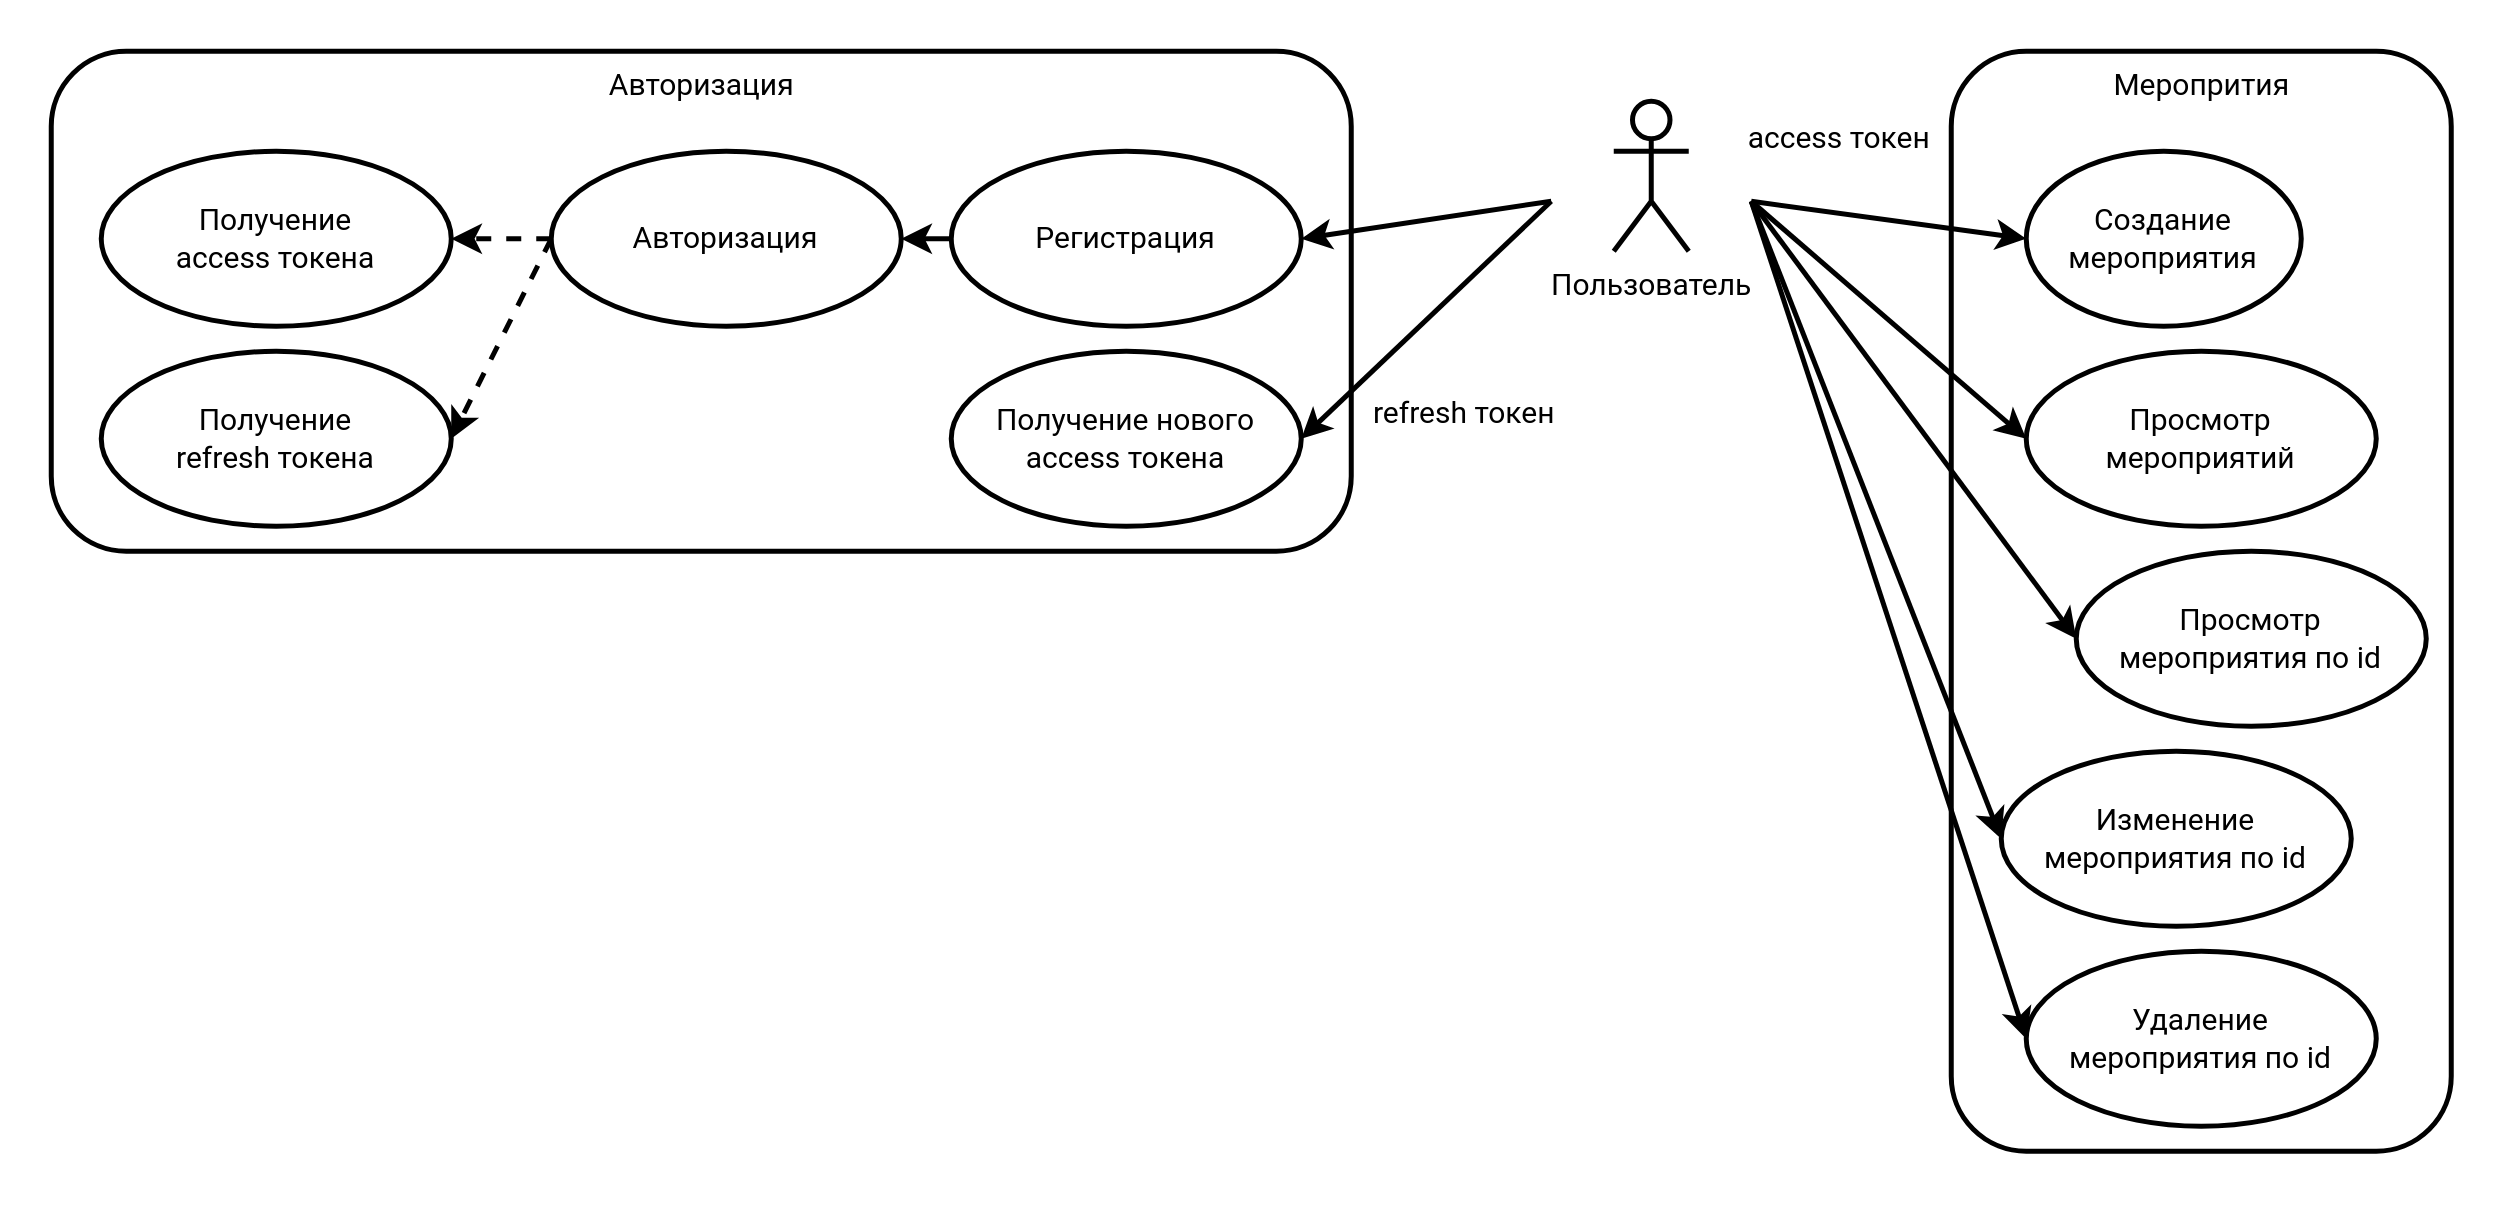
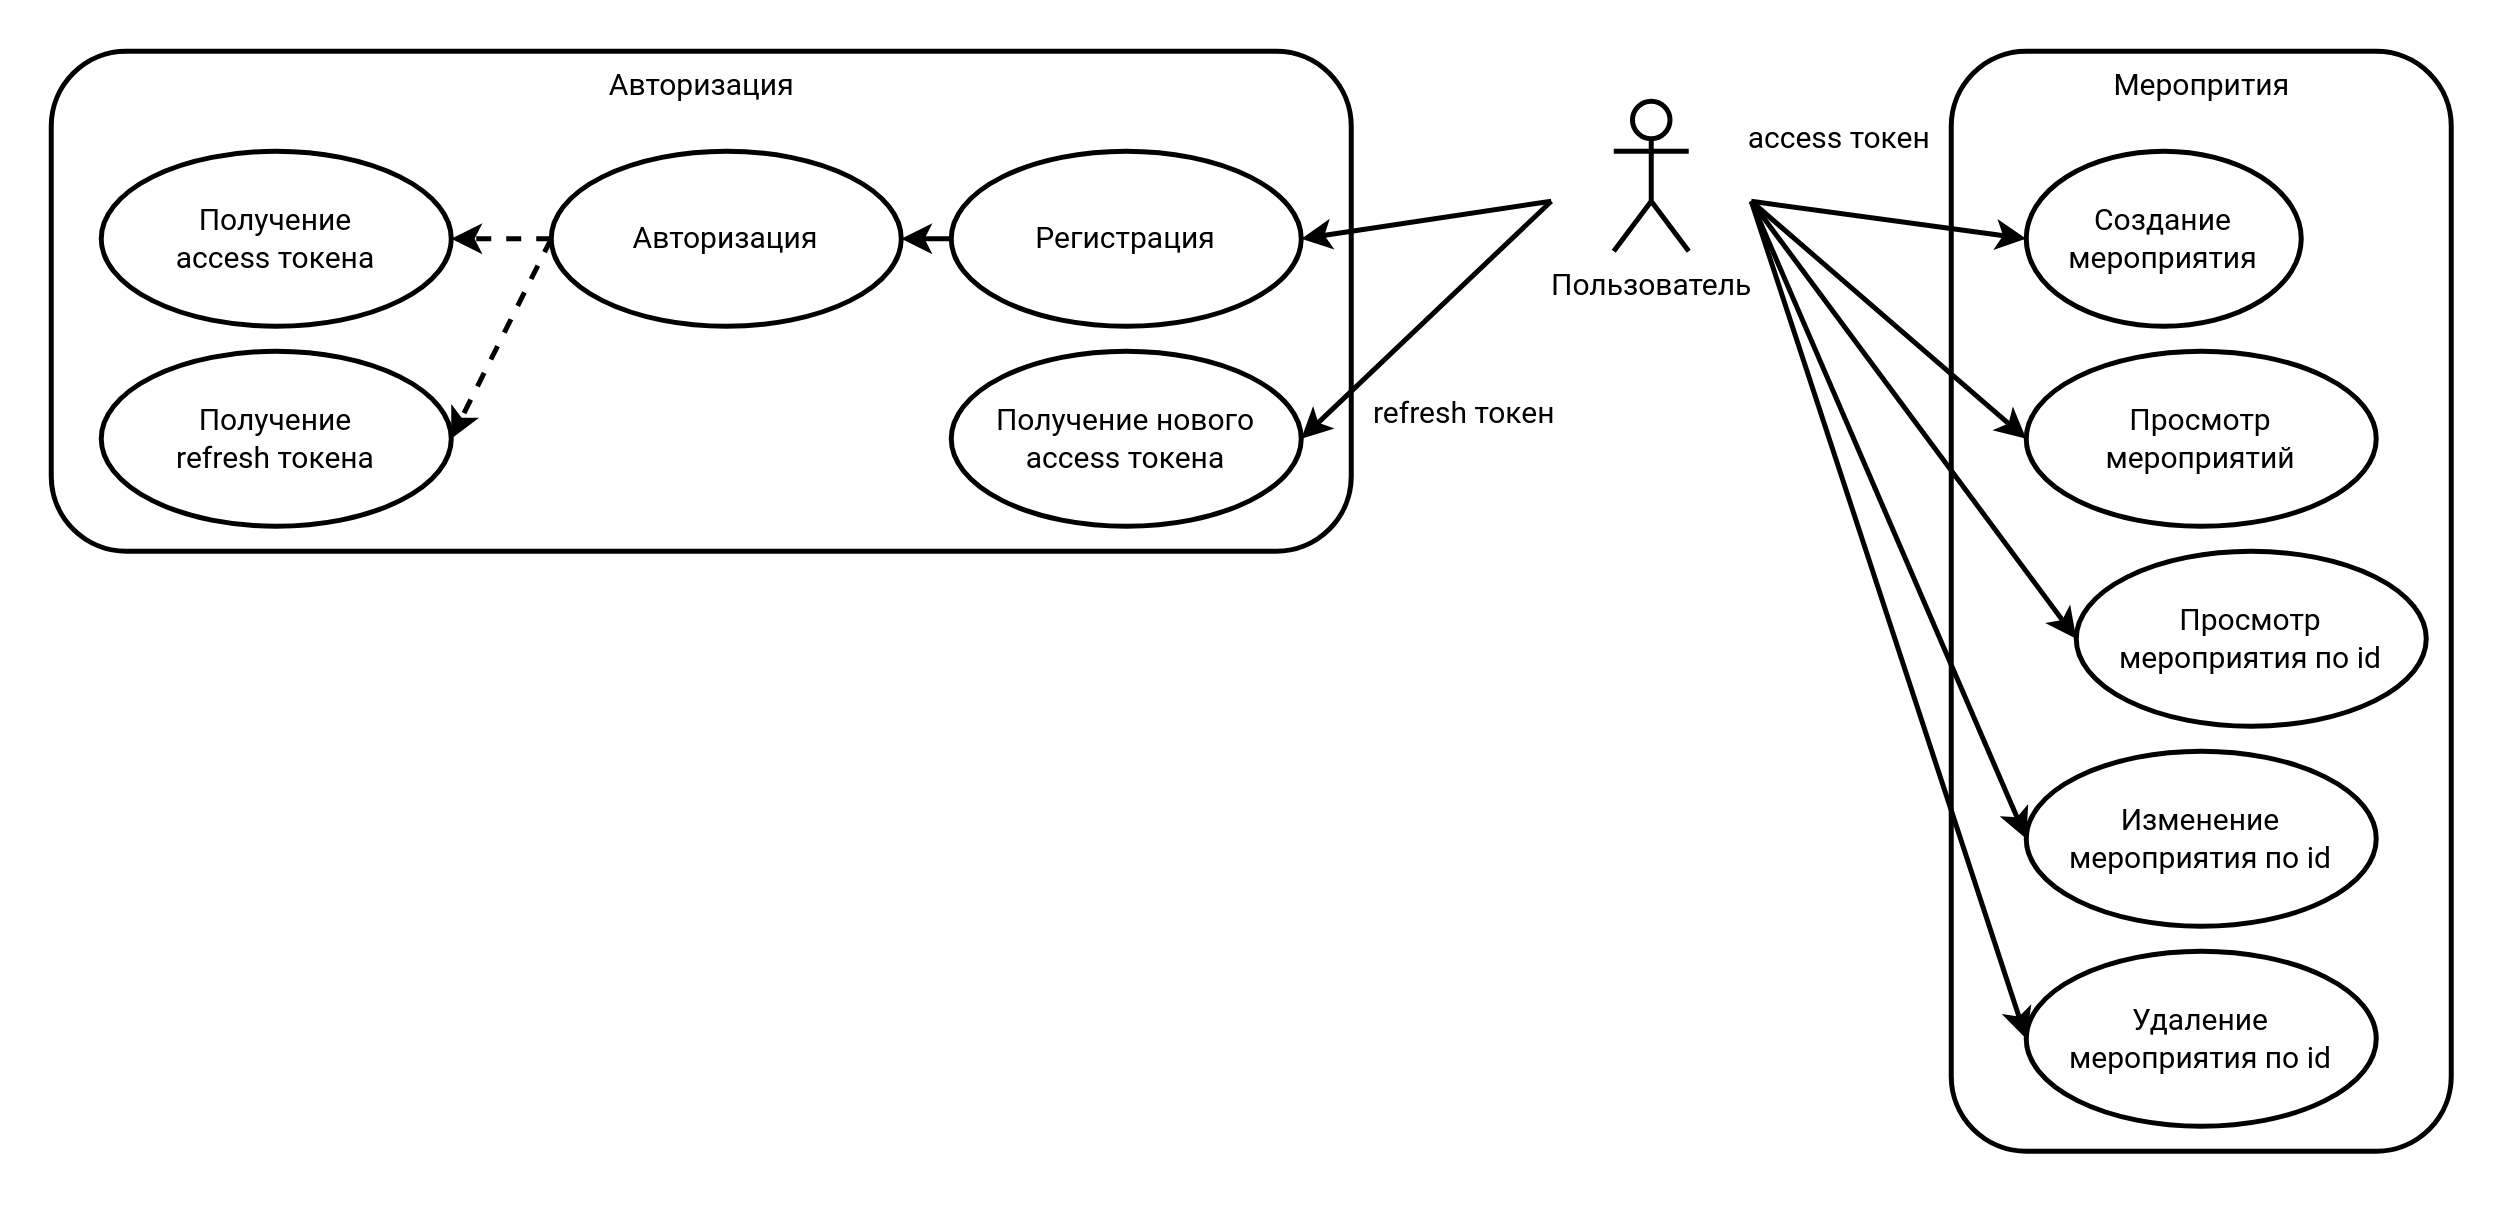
  <mxCell id="0" />
  <mxCell id="1" parent="0" />
  <mxCell id="2" value="Меропрития" style="html=1;rounded=1;strokeWidth=2;verticalAlign=top;fontFamily=Roboto;fontSource=https%3A%2F%2Ffonts.googleapis.com%2Fcss%3Ffamily%3DRoboto;" parent="1" vertex="1"><mxGeometry x="780" y="20" width="200" height="440" as="geometry" /></mxCell>
  <mxCell id="3" value="Авторизация" style="html=1;rounded=1;strokeWidth=2;verticalAlign=top;fontFamily=Roboto;fontSource=https%3A%2F%2Ffonts.googleapis.com%2Fcss%3Ffamily%3DRoboto;" parent="1" vertex="1"><mxGeometry x="20" y="20" width="520" height="200" as="geometry" /></mxCell>
  <mxCell id="4" style="edgeStyle=none;rounded=0;orthogonalLoop=1;jettySize=auto;html=1;exitX=0;exitY=0.5;exitDx=0;exitDy=0;entryX=1;entryY=0.5;entryDx=0;entryDy=0;strokeWidth=2;fontFamily=Roboto;fontSource=https%3A%2F%2Ffonts.googleapis.com%2Fcss%3Ffamily%3DRoboto;" parent="1" source="11" target="18" edge="1"><mxGeometry relative="1" as="geometry" /></mxCell>
  <mxCell id="5" style="edgeStyle=none;rounded=0;orthogonalLoop=1;jettySize=auto;html=1;exitX=0;exitY=0.5;exitDx=0;exitDy=0;entryX=1;entryY=0.5;entryDx=0;entryDy=0;strokeWidth=2;fontFamily=Roboto;fontSource=https%3A%2F%2Ffonts.googleapis.com%2Fcss%3Ffamily%3DRoboto;" parent="1" source="11" target="24" edge="1"><mxGeometry relative="1" as="geometry" /></mxCell>
  <mxCell id="6" style="edgeStyle=none;rounded=0;orthogonalLoop=1;jettySize=auto;html=1;exitX=1;exitY=0.5;exitDx=0;exitDy=0;entryX=0;entryY=0.5;entryDx=0;entryDy=0;strokeWidth=2;fontFamily=Roboto;fontSource=https%3A%2F%2Ffonts.googleapis.com%2Fcss%3Ffamily%3DRoboto;" parent="1" source="11" target="13" edge="1"><mxGeometry relative="1" as="geometry" /></mxCell>
  <mxCell id="7" style="edgeStyle=none;rounded=0;orthogonalLoop=1;jettySize=auto;html=1;exitX=1;exitY=0.5;exitDx=0;exitDy=0;entryX=0;entryY=0.5;entryDx=0;entryDy=0;strokeWidth=2;fontFamily=Roboto;fontSource=https%3A%2F%2Ffonts.googleapis.com%2Fcss%3Ffamily%3DRoboto;" parent="1" source="11" target="14" edge="1"><mxGeometry relative="1" as="geometry" /></mxCell>
  <mxCell id="8" style="edgeStyle=none;rounded=0;orthogonalLoop=1;jettySize=auto;html=1;exitX=1;exitY=0.5;exitDx=0;exitDy=0;entryX=0;entryY=0.5;entryDx=0;entryDy=0;strokeWidth=2;fontFamily=Roboto;fontSource=https%3A%2F%2Ffonts.googleapis.com%2Fcss%3Ffamily%3DRoboto;" parent="1" source="11" target="15" edge="1"><mxGeometry relative="1" as="geometry" /></mxCell>
  <mxCell id="9" style="edgeStyle=none;rounded=0;orthogonalLoop=1;jettySize=auto;html=1;exitX=1;exitY=0.5;exitDx=0;exitDy=0;entryX=0;entryY=0.5;entryDx=0;entryDy=0;strokeWidth=2;fontFamily=Roboto;fontSource=https%3A%2F%2Ffonts.googleapis.com%2Fcss%3Ffamily%3DRoboto;" parent="1" source="11" target="16" edge="1"><mxGeometry relative="1" as="geometry" /></mxCell>
  <mxCell id="10" style="rounded=0;orthogonalLoop=1;jettySize=auto;html=1;exitX=1;exitY=0.5;exitDx=0;exitDy=0;entryX=0;entryY=0.5;entryDx=0;entryDy=0;strokeWidth=2;fontFamily=Roboto;fontSource=https%3A%2F%2Ffonts.googleapis.com%2Fcss%3Ffamily%3DRoboto;" parent="1" source="11" target="27" edge="1"><mxGeometry relative="1" as="geometry" /></mxCell>
  <mxCell id="11" value="" style="html=1;rounded=1;strokeWidth=2;fillColor=none;strokeColor=none;fontFamily=Roboto;fontSource=https%3A%2F%2Ffonts.googleapis.com%2Fcss%3Ffamily%3DRoboto;" parent="1" vertex="1"><mxGeometry x="620" y="20" width="80" height="120" as="geometry" /></mxCell>
  <mxCell id="12" value="Пользователь" style="shape=umlActor;verticalLabelPosition=bottom;verticalAlign=top;html=1;strokeWidth=2;fontFamily=Roboto;fontSource=https%3A%2F%2Ffonts.googleapis.com%2Fcss%3Ffamily%3DRoboto;" parent="1" vertex="1"><mxGeometry x="645" y="40" width="30" height="60" as="geometry" /></mxCell>
  <mxCell id="13" value="Создание&lt;br&gt;мероприятия" style="ellipse;whiteSpace=wrap;html=1;strokeWidth=2;fontFamily=Roboto;fontSource=https%3A%2F%2Ffonts.googleapis.com%2Fcss%3Ffamily%3DRoboto;" parent="1" vertex="1"><mxGeometry x="810" y="60" width="110" height="70" as="geometry" /></mxCell>
  <mxCell id="14" value="Просмотр&lt;br&gt;мероприятий" style="ellipse;whiteSpace=wrap;html=1;strokeWidth=2;fontFamily=Roboto;fontSource=https%3A%2F%2Ffonts.googleapis.com%2Fcss%3Ffamily%3DRoboto;" parent="1" vertex="1"><mxGeometry x="810" y="140" width="140" height="70" as="geometry" /></mxCell>
- <mxCell id="15" value="Изменение&lt;br&gt;мероприятия по id" style="ellipse;whiteSpace=wrap;html=1;strokeWidth=2;fontFamily=Roboto;fontSource=https%3A%2F%2Ffonts.googleapis.com%2Fcss%3Ffamily%3DRoboto;" parent="1" vertex="1"><mxGeometry x="800" y="300" width="140" height="70" as="geometry" /></mxCell>
+ <mxCell id="15" value="Изменение&lt;br&gt;мероприятия по id" style="ellipse;whiteSpace=wrap;html=1;strokeWidth=2;fontFamily=Roboto;fontSource=https%3A%2F%2Ffonts.googleapis.com%2Fcss%3Ffamily%3DRoboto;" parent="1" vertex="1"><mxGeometry x="810" y="300" width="140" height="70" as="geometry" /></mxCell>
  <mxCell id="16" value="Удаление&lt;br&gt;мероприятия по id" style="ellipse;whiteSpace=wrap;html=1;strokeWidth=2;fontFamily=Roboto;fontSource=https%3A%2F%2Ffonts.googleapis.com%2Fcss%3Ffamily%3DRoboto;" parent="1" vertex="1"><mxGeometry x="810" y="380" width="140" height="70" as="geometry" /></mxCell>
  <mxCell id="17" style="edgeStyle=none;rounded=0;orthogonalLoop=1;jettySize=auto;html=1;exitX=0;exitY=0.5;exitDx=0;exitDy=0;entryX=1;entryY=0.5;entryDx=0;entryDy=0;strokeWidth=2;fontFamily=Roboto;fontSource=https%3A%2F%2Ffonts.googleapis.com%2Fcss%3Ffamily%3DRoboto;" parent="1" source="18" target="21" edge="1"><mxGeometry relative="1" as="geometry" /></mxCell>
  <mxCell id="18" value="Регистрация" style="ellipse;whiteSpace=wrap;html=1;strokeWidth=2;fontFamily=Roboto;fontSource=https%3A%2F%2Ffonts.googleapis.com%2Fcss%3Ffamily%3DRoboto;" parent="1" vertex="1"><mxGeometry x="380" y="60" width="140" height="70" as="geometry" /></mxCell>
  <mxCell id="19" style="edgeStyle=none;rounded=0;orthogonalLoop=1;jettySize=auto;html=1;exitX=0;exitY=0.5;exitDx=0;exitDy=0;strokeWidth=2;fontFamily=Roboto;fontSource=https%3A%2F%2Ffonts.googleapis.com%2Fcss%3Ffamily%3DRoboto;dashed=1;" parent="1" source="21" target="22" edge="1"><mxGeometry relative="1" as="geometry" /></mxCell>
  <mxCell id="20" style="edgeStyle=none;rounded=0;orthogonalLoop=1;jettySize=auto;html=1;exitX=0;exitY=0.5;exitDx=0;exitDy=0;entryX=1;entryY=0.5;entryDx=0;entryDy=0;strokeWidth=2;fontFamily=Roboto;fontSource=https%3A%2F%2Ffonts.googleapis.com%2Fcss%3Ffamily%3DRoboto;dashed=1;" parent="1" source="21" target="23" edge="1"><mxGeometry relative="1" as="geometry" /></mxCell>
  <mxCell id="21" value="Авторизация" style="ellipse;whiteSpace=wrap;html=1;strokeWidth=2;fontFamily=Roboto;fontSource=https%3A%2F%2Ffonts.googleapis.com%2Fcss%3Ffamily%3DRoboto;" parent="1" vertex="1"><mxGeometry x="220" y="60" width="140" height="70" as="geometry" /></mxCell>
  <mxCell id="22" value="Получение&lt;br&gt;access токена" style="ellipse;whiteSpace=wrap;html=1;strokeWidth=2;fontFamily=Roboto;fontSource=https%3A%2F%2Ffonts.googleapis.com%2Fcss%3Ffamily%3DRoboto;" parent="1" vertex="1"><mxGeometry x="40" y="60" width="140" height="70" as="geometry" /></mxCell>
  <mxCell id="23" value="Получение&lt;br&gt;refresh токена" style="ellipse;whiteSpace=wrap;html=1;strokeWidth=2;fontFamily=Roboto;fontSource=https%3A%2F%2Ffonts.googleapis.com%2Fcss%3Ffamily%3DRoboto;" parent="1" vertex="1"><mxGeometry x="40" y="140" width="140" height="70" as="geometry" /></mxCell>
  <mxCell id="24" value="Получение нового&lt;br&gt;access токена" style="ellipse;whiteSpace=wrap;html=1;strokeWidth=2;fontFamily=Roboto;fontSource=https%3A%2F%2Ffonts.googleapis.com%2Fcss%3Ffamily%3DRoboto;" parent="1" vertex="1"><mxGeometry x="380" y="140" width="140" height="70" as="geometry" /></mxCell>
  <mxCell id="25" value="access токен" style="text;html=1;align=center;verticalAlign=middle;resizable=0;points=[];autosize=1;strokeColor=none;fillColor=none;fontFamily=Roboto;fontSource=https%3A%2F%2Ffonts.googleapis.com%2Fcss%3Ffamily%3DRoboto;" parent="1" vertex="1"><mxGeometry x="685" y="40" width="100" height="30" as="geometry" /></mxCell>
  <mxCell id="26" value="refresh токен" style="text;html=1;align=center;verticalAlign=middle;resizable=0;points=[];autosize=1;strokeColor=none;fillColor=none;fontFamily=Roboto;fontSource=https%3A%2F%2Ffonts.googleapis.com%2Fcss%3Ffamily%3DRoboto;" parent="1" vertex="1"><mxGeometry x="535" y="150" width="100" height="30" as="geometry" /></mxCell>
  <mxCell id="27" value="Просмотр&lt;br&gt;мероприятия по id" style="ellipse;whiteSpace=wrap;html=1;strokeWidth=2;fontFamily=Roboto;fontSource=https%3A%2F%2Ffonts.googleapis.com%2Fcss%3Ffamily%3DRoboto;" parent="1" vertex="1"><mxGeometry x="830" y="220" width="140" height="70" as="geometry" /></mxCell>
